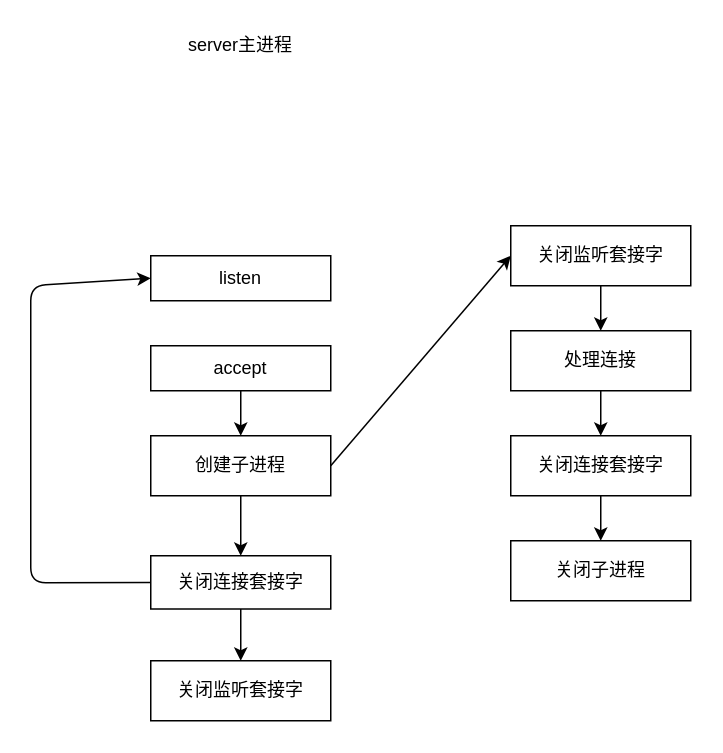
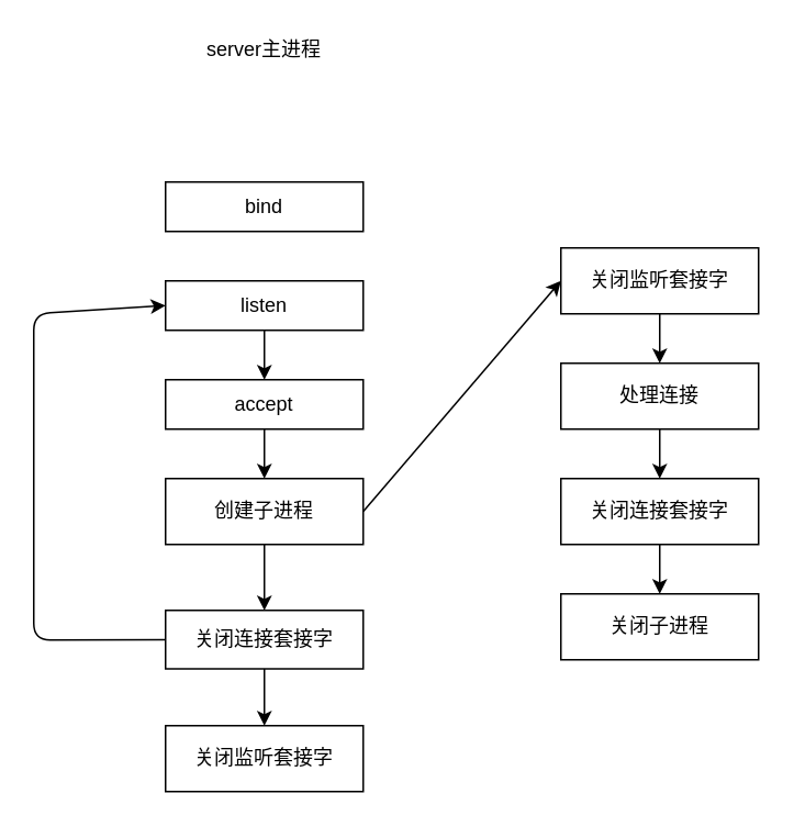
  <mxCell id="0" />
  <mxCell id="1" parent="0" />
+ <mxCell id="2" value="bind" style="whiteSpace=wrap;html=1;rounded=0;" vertex="1" parent="1"><mxGeometry x="100" y="110" width="120" height="30" as="geometry" /></mxCell>
+ <mxCell id="3" value="" style="edgeStyle=orthogonalEdgeStyle;rounded=0;orthogonalLoop=1;jettySize=auto;html=1;" edge="1" parent="1" source="4" target="6"><mxGeometry relative="1" as="geometry" /></mxCell>
  <mxCell id="4" value="listen" style="whiteSpace=wrap;html=1;rounded=0;" vertex="1" parent="1"><mxGeometry x="100" y="170" width="120" height="30" as="geometry" /></mxCell>
  <mxCell id="5" value="" style="edgeStyle=orthogonalEdgeStyle;rounded=0;orthogonalLoop=1;jettySize=auto;html=1;" edge="1" parent="1" source="6"><mxGeometry relative="1" as="geometry"><mxPoint x="160" y="290" as="targetPoint" /></mxGeometry></mxCell>
  <mxCell id="6" value="accept" style="whiteSpace=wrap;html=1;rounded=0;" vertex="1" parent="1"><mxGeometry x="100" y="230" width="120" height="30" as="geometry" /></mxCell>
  <mxCell id="7" value="" style="edgeStyle=orthogonalEdgeStyle;rounded=0;orthogonalLoop=1;jettySize=auto;html=1;" edge="1" parent="1" source="13" target="9"><mxGeometry relative="1" as="geometry"><mxPoint x="160" y="490" as="sourcePoint" /></mxGeometry></mxCell>
  <mxCell id="8" value="" style="edgeStyle=orthogonalEdgeStyle;rounded=0;orthogonalLoop=1;jettySize=auto;html=1;" edge="1" parent="1" source="9" target="12"><mxGeometry relative="1" as="geometry" /></mxCell>
  <mxCell id="9" value="关闭连接套接字" style="whiteSpace=wrap;html=1;rounded=0;" vertex="1" parent="1"><mxGeometry x="100" y="370" width="120" height="35.5" as="geometry" /></mxCell>
  <mxCell id="10" value="server主进程" style="text;html=1;strokeColor=none;fillColor=none;align=center;verticalAlign=middle;whiteSpace=wrap;rounded=0;" vertex="1" parent="1"><mxGeometry x="120" y="20" width="80" height="20" as="geometry" /></mxCell>
  <mxCell id="11" value="" style="endArrow=classic;html=1;exitX=0;exitY=0.5;exitDx=0;exitDy=0;entryX=0;entryY=0.5;entryDx=0;entryDy=0;" edge="1" parent="1" source="9" target="4"><mxGeometry width="50" height="50" relative="1" as="geometry"><mxPoint x="380" y="410" as="sourcePoint" /><mxPoint x="20" y="140" as="targetPoint" /><Array as="points"><mxPoint x="20" y="388" /><mxPoint x="20" y="190" /></Array></mxGeometry></mxCell>
  <mxCell id="12" value="关闭监听套接字" style="whiteSpace=wrap;html=1;rounded=0;" vertex="1" parent="1"><mxGeometry x="100" y="440" width="120" height="40" as="geometry" /></mxCell>
  <mxCell id="13" value="创建子进程" style="rounded=0;whiteSpace=wrap;html=1;" vertex="1" parent="1"><mxGeometry x="100" y="290" width="120" height="40" as="geometry" /></mxCell>
  <mxCell id="14" value="" style="edgeStyle=orthogonalEdgeStyle;rounded=0;orthogonalLoop=1;jettySize=auto;html=1;" edge="1" parent="1" source="15" target="17"><mxGeometry relative="1" as="geometry" /></mxCell>
  <mxCell id="15" value="关闭监听套接字" style="rounded=0;whiteSpace=wrap;html=1;" vertex="1" parent="1"><mxGeometry x="340" y="150" width="120" height="40" as="geometry" /></mxCell>
  <mxCell id="16" value="" style="edgeStyle=orthogonalEdgeStyle;rounded=0;orthogonalLoop=1;jettySize=auto;html=1;" edge="1" parent="1" source="17" target="19"><mxGeometry relative="1" as="geometry" /></mxCell>
  <mxCell id="17" value="处理连接" style="whiteSpace=wrap;html=1;rounded=0;" vertex="1" parent="1"><mxGeometry x="340" y="220" width="120" height="40" as="geometry" /></mxCell>
  <mxCell id="18" value="" style="edgeStyle=orthogonalEdgeStyle;rounded=0;orthogonalLoop=1;jettySize=auto;html=1;" edge="1" parent="1" source="19" target="20"><mxGeometry relative="1" as="geometry" /></mxCell>
  <mxCell id="19" value="关闭连接套接字" style="whiteSpace=wrap;html=1;rounded=0;" vertex="1" parent="1"><mxGeometry x="340" y="290" width="120" height="40" as="geometry" /></mxCell>
  <mxCell id="20" value="关闭子进程" style="whiteSpace=wrap;html=1;rounded=0;" vertex="1" parent="1"><mxGeometry x="340" y="360" width="120" height="40" as="geometry" /></mxCell>
  <mxCell id="21" value="" style="endArrow=classic;html=1;exitX=1;exitY=0.5;exitDx=0;exitDy=0;entryX=0;entryY=0.5;entryDx=0;entryDy=0;" edge="1" parent="1" source="13" target="15"><mxGeometry width="50" height="50" relative="1" as="geometry"><mxPoint x="380" y="310" as="sourcePoint" /><mxPoint x="430" y="260" as="targetPoint" /></mxGeometry></mxCell>
